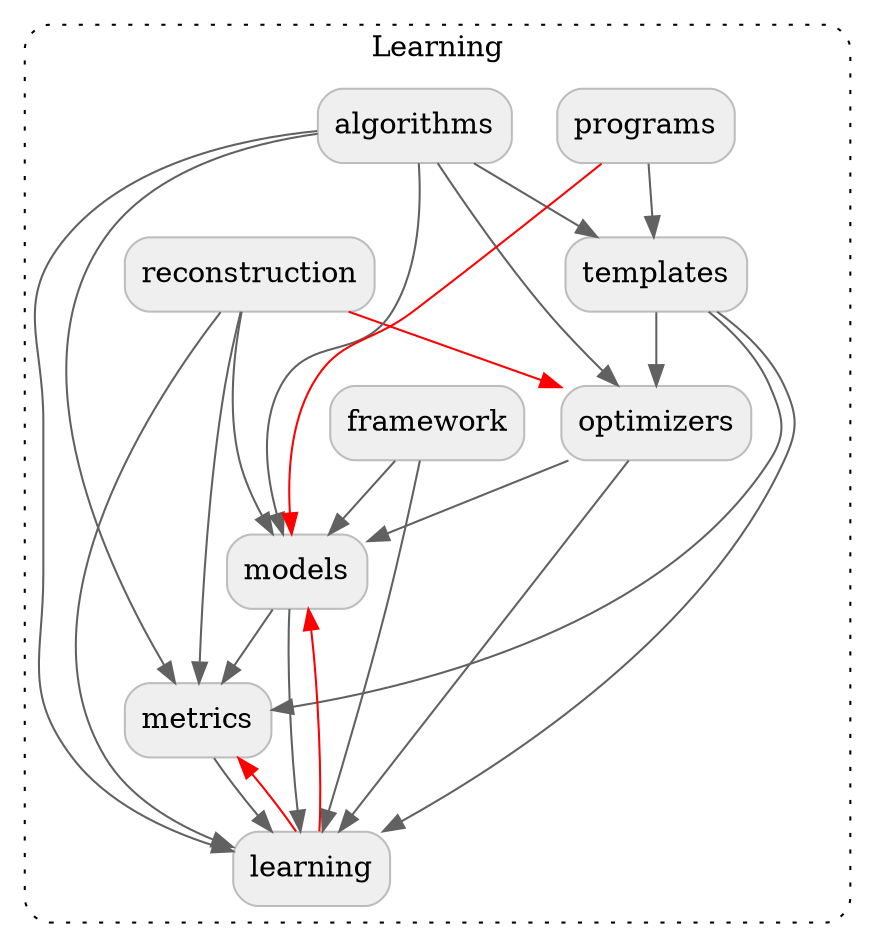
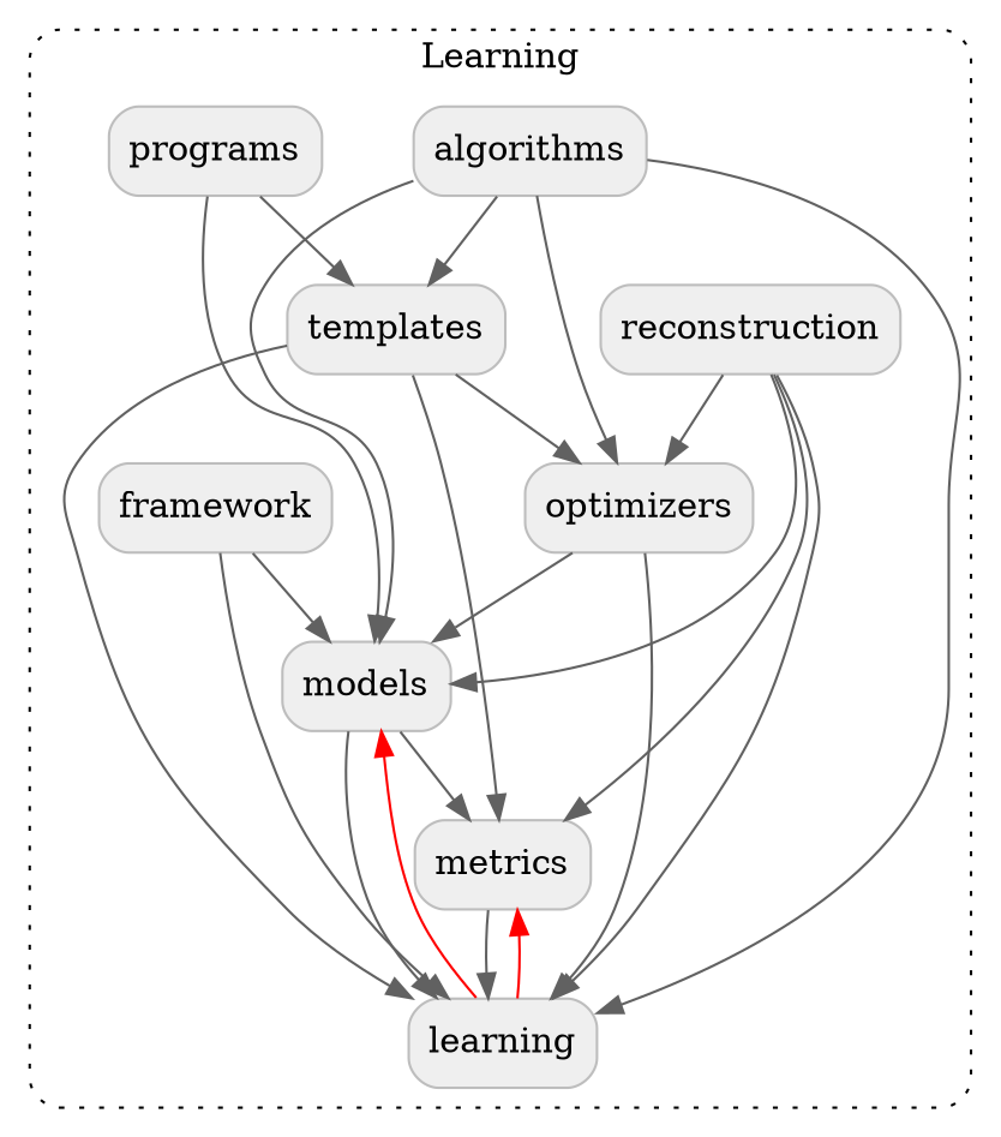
  digraph {
    style="dotted,rounded"
    node [color="#bdbdbd" fillcolor="#efefef" shape=box style="rounded,filled"]
    edge [color="#616161"]
    n1 [label=reconstruction]
    n2 [label=algorithms]
    n3 [label=programs]
    n4 [label=templates]
    n5 [label=optimizers]
    n6 [label=models]
    n7 [label=metrics]
    n8 [label=framework]
    learning
    subgraph cluster_1 {
      label=Learning
      n1
      n2
      n3
      n4
      n5
      n6
      n7
      n8
      learning
    }
-   n1 -> n5 [color="#ff0000"]
+   n1 -> n5
    n1 -> n6
    n1 -> n7
    n1 -> learning
    n2 -> n4
    n2 -> n5
    n2 -> n6
-   n2 -> n7
    n2 -> learning
    n3 -> n4
-   n3 -> n6 [color="#ff0000"]
+   n3 -> n6
    n4 -> n5
    n4 -> n7
    n4 -> learning
    n5 -> n6
    n5 -> learning
    n6 -> n7
    n6 -> learning
    n6 -> learning [color="#ff0000" dir=back]
    n7 -> learning
    n7 -> learning [color="#ff0000" dir=back]
    n8 -> n6
    n8 -> learning
  }
